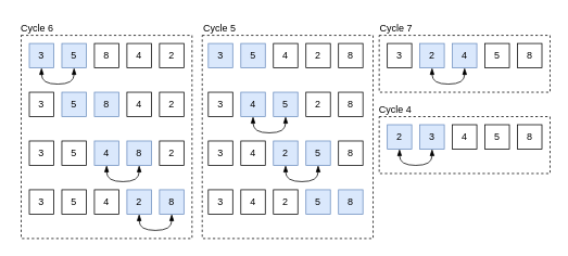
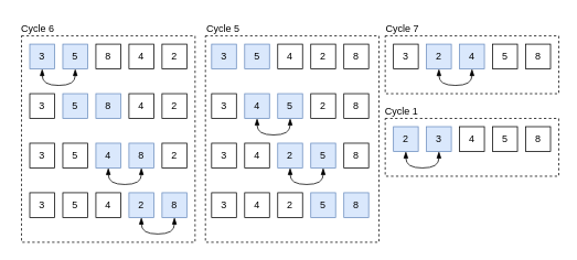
  <mxCell id="0" />
  <mxCell id="1" parent="0" />
  <mxCell id="2" value="" style="rounded=0;whiteSpace=wrap;html=1;dashed=1;fillColor=none;" vertex="1" parent="1"><mxGeometry x="465" y="143" width="210" height="70" as="geometry" /></mxCell>
  <mxCell id="3" value="" style="rounded=0;whiteSpace=wrap;html=1;dashed=1;fillColor=none;" vertex="1" parent="1"><mxGeometry x="465" y="43" width="210" height="70" as="geometry" /></mxCell>
  <mxCell id="4" value="" style="rounded=0;whiteSpace=wrap;html=1;dashed=1;fillColor=none;" vertex="1" parent="1"><mxGeometry x="247.5" y="43" width="210" height="250" as="geometry" /></mxCell>
  <mxCell id="5" value="" style="rounded=0;whiteSpace=wrap;html=1;dashed=1;fillColor=none;" vertex="1" parent="1"><mxGeometry x="25" y="43" width="210" height="250" as="geometry" /></mxCell>
  <mxCell id="6" style="edgeStyle=orthogonalEdgeStyle;rounded=0;orthogonalLoop=1;jettySize=auto;html=1;exitX=0.5;exitY=1;exitDx=0;exitDy=0;entryX=0.5;entryY=1;entryDx=0;entryDy=0;startArrow=blockThin;startFill=1;endArrow=blockThin;endFill=1;curved=1;" edge="1" parent="1" source="7" target="8"><mxGeometry relative="1" as="geometry" /></mxCell>
  <mxCell id="7" value="3" style="whiteSpace=wrap;html=1;aspect=fixed;fillColor=#dae8fc;strokeColor=#6c8ebf;" vertex="1" parent="1"><mxGeometry x="35" y="53" width="30" height="30" as="geometry" /></mxCell>
  <mxCell id="8" value="5" style="whiteSpace=wrap;html=1;aspect=fixed;fillColor=#dae8fc;strokeColor=#6c8ebf;" vertex="1" parent="1"><mxGeometry x="75" y="53" width="30" height="30" as="geometry" /></mxCell>
  <mxCell id="9" value="8" style="whiteSpace=wrap;html=1;aspect=fixed;" vertex="1" parent="1"><mxGeometry x="115" y="53" width="30" height="30" as="geometry" /></mxCell>
  <mxCell id="10" value="4" style="whiteSpace=wrap;html=1;aspect=fixed;" vertex="1" parent="1"><mxGeometry x="155" y="53" width="30" height="30" as="geometry" /></mxCell>
  <mxCell id="11" value="2" style="whiteSpace=wrap;html=1;aspect=fixed;" vertex="1" parent="1"><mxGeometry x="195" y="53" width="30" height="30" as="geometry" /></mxCell>
  <mxCell id="12" value="3" style="whiteSpace=wrap;html=1;aspect=fixed;" vertex="1" parent="1"><mxGeometry x="35" y="113" width="30" height="30" as="geometry" /></mxCell>
  <mxCell id="13" value="5" style="whiteSpace=wrap;html=1;aspect=fixed;fillColor=#dae8fc;strokeColor=#6c8ebf;" vertex="1" parent="1"><mxGeometry x="75" y="113" width="30" height="30" as="geometry" /></mxCell>
  <mxCell id="14" value="8" style="whiteSpace=wrap;html=1;aspect=fixed;fillColor=#dae8fc;strokeColor=#6c8ebf;" vertex="1" parent="1"><mxGeometry x="115" y="113" width="30" height="30" as="geometry" /></mxCell>
  <mxCell id="15" value="4" style="whiteSpace=wrap;html=1;aspect=fixed;" vertex="1" parent="1"><mxGeometry x="155" y="113" width="30" height="30" as="geometry" /></mxCell>
  <mxCell id="16" value="2" style="whiteSpace=wrap;html=1;aspect=fixed;" vertex="1" parent="1"><mxGeometry x="195" y="113" width="30" height="30" as="geometry" /></mxCell>
  <mxCell id="17" value="3" style="whiteSpace=wrap;html=1;aspect=fixed;" vertex="1" parent="1"><mxGeometry x="35" y="173" width="30" height="30" as="geometry" /></mxCell>
  <mxCell id="18" value="5" style="whiteSpace=wrap;html=1;aspect=fixed;" vertex="1" parent="1"><mxGeometry x="75" y="173" width="30" height="30" as="geometry" /></mxCell>
  <mxCell id="19" style="edgeStyle=orthogonalEdgeStyle;rounded=0;orthogonalLoop=1;jettySize=auto;html=1;exitX=0.5;exitY=1;exitDx=0;exitDy=0;entryX=0.5;entryY=1;entryDx=0;entryDy=0;curved=1;startArrow=blockThin;startFill=1;endArrow=blockThin;endFill=1;" edge="1" parent="1" source="20" target="21"><mxGeometry relative="1" as="geometry" /></mxCell>
  <mxCell id="20" value="4" style="whiteSpace=wrap;html=1;aspect=fixed;fillColor=#dae8fc;strokeColor=#6c8ebf;" vertex="1" parent="1"><mxGeometry x="115" y="173" width="30" height="30" as="geometry" /></mxCell>
  <mxCell id="21" value="8" style="whiteSpace=wrap;html=1;aspect=fixed;fillColor=#dae8fc;strokeColor=#6c8ebf;" vertex="1" parent="1"><mxGeometry x="155" y="173" width="30" height="30" as="geometry" /></mxCell>
  <mxCell id="22" value="2" style="whiteSpace=wrap;html=1;aspect=fixed;" vertex="1" parent="1"><mxGeometry x="195" y="173" width="30" height="30" as="geometry" /></mxCell>
  <mxCell id="23" value="3" style="whiteSpace=wrap;html=1;aspect=fixed;" vertex="1" parent="1"><mxGeometry x="35" y="233" width="30" height="30" as="geometry" /></mxCell>
  <mxCell id="24" value="5" style="whiteSpace=wrap;html=1;aspect=fixed;" vertex="1" parent="1"><mxGeometry x="75" y="233" width="30" height="30" as="geometry" /></mxCell>
  <mxCell id="25" style="edgeStyle=orthogonalEdgeStyle;rounded=0;orthogonalLoop=1;jettySize=auto;html=1;exitX=0.5;exitY=1;exitDx=0;exitDy=0;entryX=0.5;entryY=1;entryDx=0;entryDy=0;curved=1;startArrow=blockThin;startFill=1;endArrow=blockThin;endFill=1;" edge="1" parent="1" source="26" target="27"><mxGeometry relative="1" as="geometry" /></mxCell>
  <mxCell id="26" value="2" style="whiteSpace=wrap;html=1;aspect=fixed;fillColor=#dae8fc;strokeColor=#6c8ebf;" vertex="1" parent="1"><mxGeometry x="155" y="233" width="30" height="30" as="geometry" /></mxCell>
  <mxCell id="27" value="8" style="whiteSpace=wrap;html=1;aspect=fixed;fillColor=#dae8fc;strokeColor=#6c8ebf;" vertex="1" parent="1"><mxGeometry x="195" y="233" width="30" height="30" as="geometry" /></mxCell>
  <mxCell id="28" value="4" style="whiteSpace=wrap;html=1;aspect=fixed;" vertex="1" parent="1"><mxGeometry x="115" y="233" width="30" height="30" as="geometry" /></mxCell>
  <mxCell id="29" value="3" style="whiteSpace=wrap;html=1;aspect=fixed;fillColor=#dae8fc;strokeColor=#6c8ebf;" vertex="1" parent="1"><mxGeometry x="255" y="53" width="30" height="30" as="geometry" /></mxCell>
  <mxCell id="30" value="5" style="whiteSpace=wrap;html=1;aspect=fixed;fillColor=#dae8fc;strokeColor=#6c8ebf;" vertex="1" parent="1"><mxGeometry x="295" y="53" width="30" height="30" as="geometry" /></mxCell>
  <mxCell id="31" value="4" style="whiteSpace=wrap;html=1;aspect=fixed;" vertex="1" parent="1"><mxGeometry x="335" y="53" width="30" height="30" as="geometry" /></mxCell>
  <mxCell id="32" value="2" style="whiteSpace=wrap;html=1;aspect=fixed;" vertex="1" parent="1"><mxGeometry x="375" y="53" width="30" height="30" as="geometry" /></mxCell>
  <mxCell id="33" value="8" style="whiteSpace=wrap;html=1;aspect=fixed;" vertex="1" parent="1"><mxGeometry x="415" y="53" width="30" height="30" as="geometry" /></mxCell>
  <mxCell id="34" value="3" style="whiteSpace=wrap;html=1;aspect=fixed;" vertex="1" parent="1"><mxGeometry x="255" y="113" width="30" height="30" as="geometry" /></mxCell>
  <mxCell id="35" value="2" style="whiteSpace=wrap;html=1;aspect=fixed;" vertex="1" parent="1"><mxGeometry x="375" y="113" width="30" height="30" as="geometry" /></mxCell>
  <mxCell id="36" value="8" style="whiteSpace=wrap;html=1;aspect=fixed;" vertex="1" parent="1"><mxGeometry x="415" y="113" width="30" height="30" as="geometry" /></mxCell>
  <mxCell id="37" value="3" style="whiteSpace=wrap;html=1;aspect=fixed;" vertex="1" parent="1"><mxGeometry x="255" y="173" width="30" height="30" as="geometry" /></mxCell>
  <mxCell id="38" value="4" style="whiteSpace=wrap;html=1;aspect=fixed;" vertex="1" parent="1"><mxGeometry x="295" y="173" width="30" height="30" as="geometry" /></mxCell>
  <mxCell id="39" value="8" style="whiteSpace=wrap;html=1;aspect=fixed;" vertex="1" parent="1"><mxGeometry x="415" y="173" width="30" height="30" as="geometry" /></mxCell>
  <mxCell id="40" value="3" style="whiteSpace=wrap;html=1;aspect=fixed;" vertex="1" parent="1"><mxGeometry x="255" y="233" width="30" height="30" as="geometry" /></mxCell>
  <mxCell id="41" value="4" style="whiteSpace=wrap;html=1;aspect=fixed;" vertex="1" parent="1"><mxGeometry x="295" y="233" width="30" height="30" as="geometry" /></mxCell>
  <mxCell id="42" value="5" style="whiteSpace=wrap;html=1;aspect=fixed;fillColor=#dae8fc;strokeColor=#6c8ebf;" vertex="1" parent="1"><mxGeometry x="375" y="233" width="30" height="30" as="geometry" /></mxCell>
  <mxCell id="43" value="8" style="whiteSpace=wrap;html=1;aspect=fixed;fillColor=#dae8fc;strokeColor=#6c8ebf;" vertex="1" parent="1"><mxGeometry x="415" y="233" width="30" height="30" as="geometry" /></mxCell>
  <mxCell id="44" value="2" style="whiteSpace=wrap;html=1;aspect=fixed;" vertex="1" parent="1"><mxGeometry x="335" y="233" width="30" height="30" as="geometry" /></mxCell>
  <mxCell id="45" style="edgeStyle=orthogonalEdgeStyle;rounded=0;orthogonalLoop=1;jettySize=auto;html=1;exitX=0.5;exitY=1;exitDx=0;exitDy=0;entryX=0.5;entryY=1;entryDx=0;entryDy=0;curved=1;startArrow=blockThin;startFill=1;endArrow=blockThin;endFill=1;" edge="1" parent="1" source="46" target="47"><mxGeometry relative="1" as="geometry" /></mxCell>
  <mxCell id="46" value="4" style="whiteSpace=wrap;html=1;aspect=fixed;fillColor=#dae8fc;strokeColor=#6c8ebf;" vertex="1" parent="1"><mxGeometry x="295" y="113" width="30" height="30" as="geometry" /></mxCell>
  <mxCell id="47" value="5" style="whiteSpace=wrap;html=1;aspect=fixed;fillColor=#dae8fc;strokeColor=#6c8ebf;" vertex="1" parent="1"><mxGeometry x="335" y="113" width="30" height="30" as="geometry" /></mxCell>
  <mxCell id="48" style="edgeStyle=orthogonalEdgeStyle;rounded=0;orthogonalLoop=1;jettySize=auto;html=1;exitX=0.5;exitY=1;exitDx=0;exitDy=0;entryX=0.5;entryY=1;entryDx=0;entryDy=0;curved=1;startArrow=blockThin;startFill=1;endArrow=blockThin;endFill=1;" edge="1" parent="1" source="49" target="50"><mxGeometry relative="1" as="geometry" /></mxCell>
  <mxCell id="49" value="2" style="whiteSpace=wrap;html=1;aspect=fixed;fillColor=#dae8fc;strokeColor=#6c8ebf;" vertex="1" parent="1"><mxGeometry x="335" y="173" width="30" height="30" as="geometry" /></mxCell>
  <mxCell id="50" value="5" style="whiteSpace=wrap;html=1;aspect=fixed;fillColor=#dae8fc;strokeColor=#6c8ebf;" vertex="1" parent="1"><mxGeometry x="375" y="173" width="30" height="30" as="geometry" /></mxCell>
  <mxCell id="51" value="3" style="whiteSpace=wrap;html=1;aspect=fixed;" vertex="1" parent="1"><mxGeometry x="475" y="53" width="30" height="30" as="geometry" /></mxCell>
  <mxCell id="52" value="5" style="whiteSpace=wrap;html=1;aspect=fixed;" vertex="1" parent="1"><mxGeometry x="595" y="53" width="30" height="30" as="geometry" /></mxCell>
  <mxCell id="53" value="8" style="whiteSpace=wrap;html=1;aspect=fixed;" vertex="1" parent="1"><mxGeometry x="635" y="53" width="30" height="30" as="geometry" /></mxCell>
  <mxCell id="54" style="edgeStyle=orthogonalEdgeStyle;rounded=0;orthogonalLoop=1;jettySize=auto;html=1;exitX=0.5;exitY=1;exitDx=0;exitDy=0;entryX=0.5;entryY=1;entryDx=0;entryDy=0;curved=1;startArrow=blockThin;startFill=1;endArrow=blockThin;endFill=1;" edge="1" parent="1" source="55" target="56"><mxGeometry relative="1" as="geometry" /></mxCell>
  <mxCell id="55" value="2" style="whiteSpace=wrap;html=1;aspect=fixed;fillColor=#dae8fc;strokeColor=#6c8ebf;" vertex="1" parent="1"><mxGeometry x="515" y="53" width="30" height="30" as="geometry" /></mxCell>
  <mxCell id="56" value="4" style="whiteSpace=wrap;html=1;aspect=fixed;fillColor=#dae8fc;strokeColor=#6c8ebf;" vertex="1" parent="1"><mxGeometry x="555" y="53" width="30" height="30" as="geometry" /></mxCell>
  <mxCell id="57" value="4" style="whiteSpace=wrap;html=1;aspect=fixed;" vertex="1" parent="1"><mxGeometry x="555" y="153" width="30" height="30" as="geometry" /></mxCell>
  <mxCell id="58" value="5" style="whiteSpace=wrap;html=1;aspect=fixed;" vertex="1" parent="1"><mxGeometry x="595" y="153" width="30" height="30" as="geometry" /></mxCell>
  <mxCell id="59" value="8" style="whiteSpace=wrap;html=1;aspect=fixed;" vertex="1" parent="1"><mxGeometry x="635" y="153" width="30" height="30" as="geometry" /></mxCell>
  <mxCell id="60" style="edgeStyle=orthogonalEdgeStyle;rounded=0;orthogonalLoop=1;jettySize=auto;html=1;exitX=0.5;exitY=1;exitDx=0;exitDy=0;entryX=0.5;entryY=1;entryDx=0;entryDy=0;curved=1;startArrow=blockThin;startFill=1;endArrow=blockThin;endFill=1;" edge="1" parent="1" source="61" target="62"><mxGeometry relative="1" as="geometry" /></mxCell>
  <mxCell id="61" value="2" style="whiteSpace=wrap;html=1;aspect=fixed;fillColor=#dae8fc;strokeColor=#6c8ebf;" vertex="1" parent="1"><mxGeometry x="475" y="153" width="30" height="30" as="geometry" /></mxCell>
  <mxCell id="62" value="3" style="whiteSpace=wrap;html=1;aspect=fixed;fillColor=#dae8fc;strokeColor=#6c8ebf;" vertex="1" parent="1"><mxGeometry x="515" y="153" width="30" height="30" as="geometry" /></mxCell>
  <mxCell id="63" value="Cycle 6" style="text;strokeColor=none;align=center;fillColor=none;html=1;verticalAlign=middle;whiteSpace=wrap;rounded=0;" vertex="1" parent="1"><mxGeometry x="20" y="20" width="50" height="30" as="geometry" /></mxCell>
  <mxCell id="64" value="Cycle 5" style="text;strokeColor=none;align=center;fillColor=none;html=1;verticalAlign=middle;whiteSpace=wrap;rounded=0;" vertex="1" parent="1"><mxGeometry x="243.5" y="20" width="50" height="30" as="geometry" /></mxCell>
  <mxCell id="65" value="Cycle 7" style="text;strokeColor=none;align=center;fillColor=none;html=1;verticalAlign=middle;whiteSpace=wrap;rounded=0;" vertex="1" parent="1"><mxGeometry x="460.5" y="20" width="50" height="30" as="geometry" /></mxCell>
- <mxCell id="66" value="Cycle 4" style="text;strokeColor=none;align=center;fillColor=none;html=1;verticalAlign=middle;whiteSpace=wrap;rounded=0;" vertex="1" parent="1"><mxGeometry x="459.5" y="120" width="50" height="30" as="geometry" /></mxCell>
+ <mxCell id="66" value="Cycle 1" style="text;strokeColor=none;align=center;fillColor=none;html=1;verticalAlign=middle;whiteSpace=wrap;rounded=0;" vertex="1" parent="1"><mxGeometry x="459.5" y="120" width="50" height="30" as="geometry" /></mxCell>
